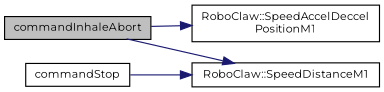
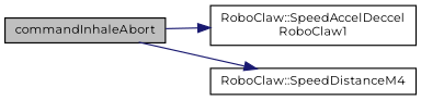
  digraph {
    fontname=Montserrat
    rankdir=LR
    node [color=black fillcolor=white fontname=Montserrat fontsize=10 shape=record style=filled]
    edge [color=midnightblue fontname=Montserrat fontsize=10 labelfontname=Helvetica labelfontsize=10 style=solid]
    n1 [fillcolor=grey75 fontcolor=black height=0.2 label=commandInhaleAbort width=0.4]
-   n2 [height=0.2 label="RoboClaw::SpeedAccelDeccel\lPositionM1" width=0.4]
-   n3 [height=0.2 label="RoboClaw::SpeedDistanceM1" width=0.4]
-   n4 [height=0.2 label=commandStop width=0.4]
+   n2 [height=0.2 label="RoboClaw::SpeedAccelDeccel\lRoboClaw1" width=0.4]
+   n3 [height=0.2 label="RoboClaw::SpeedDistanceM4" width=0.4]
    n1 -> n2
    n1 -> n3
-   n4 -> n3
  }
